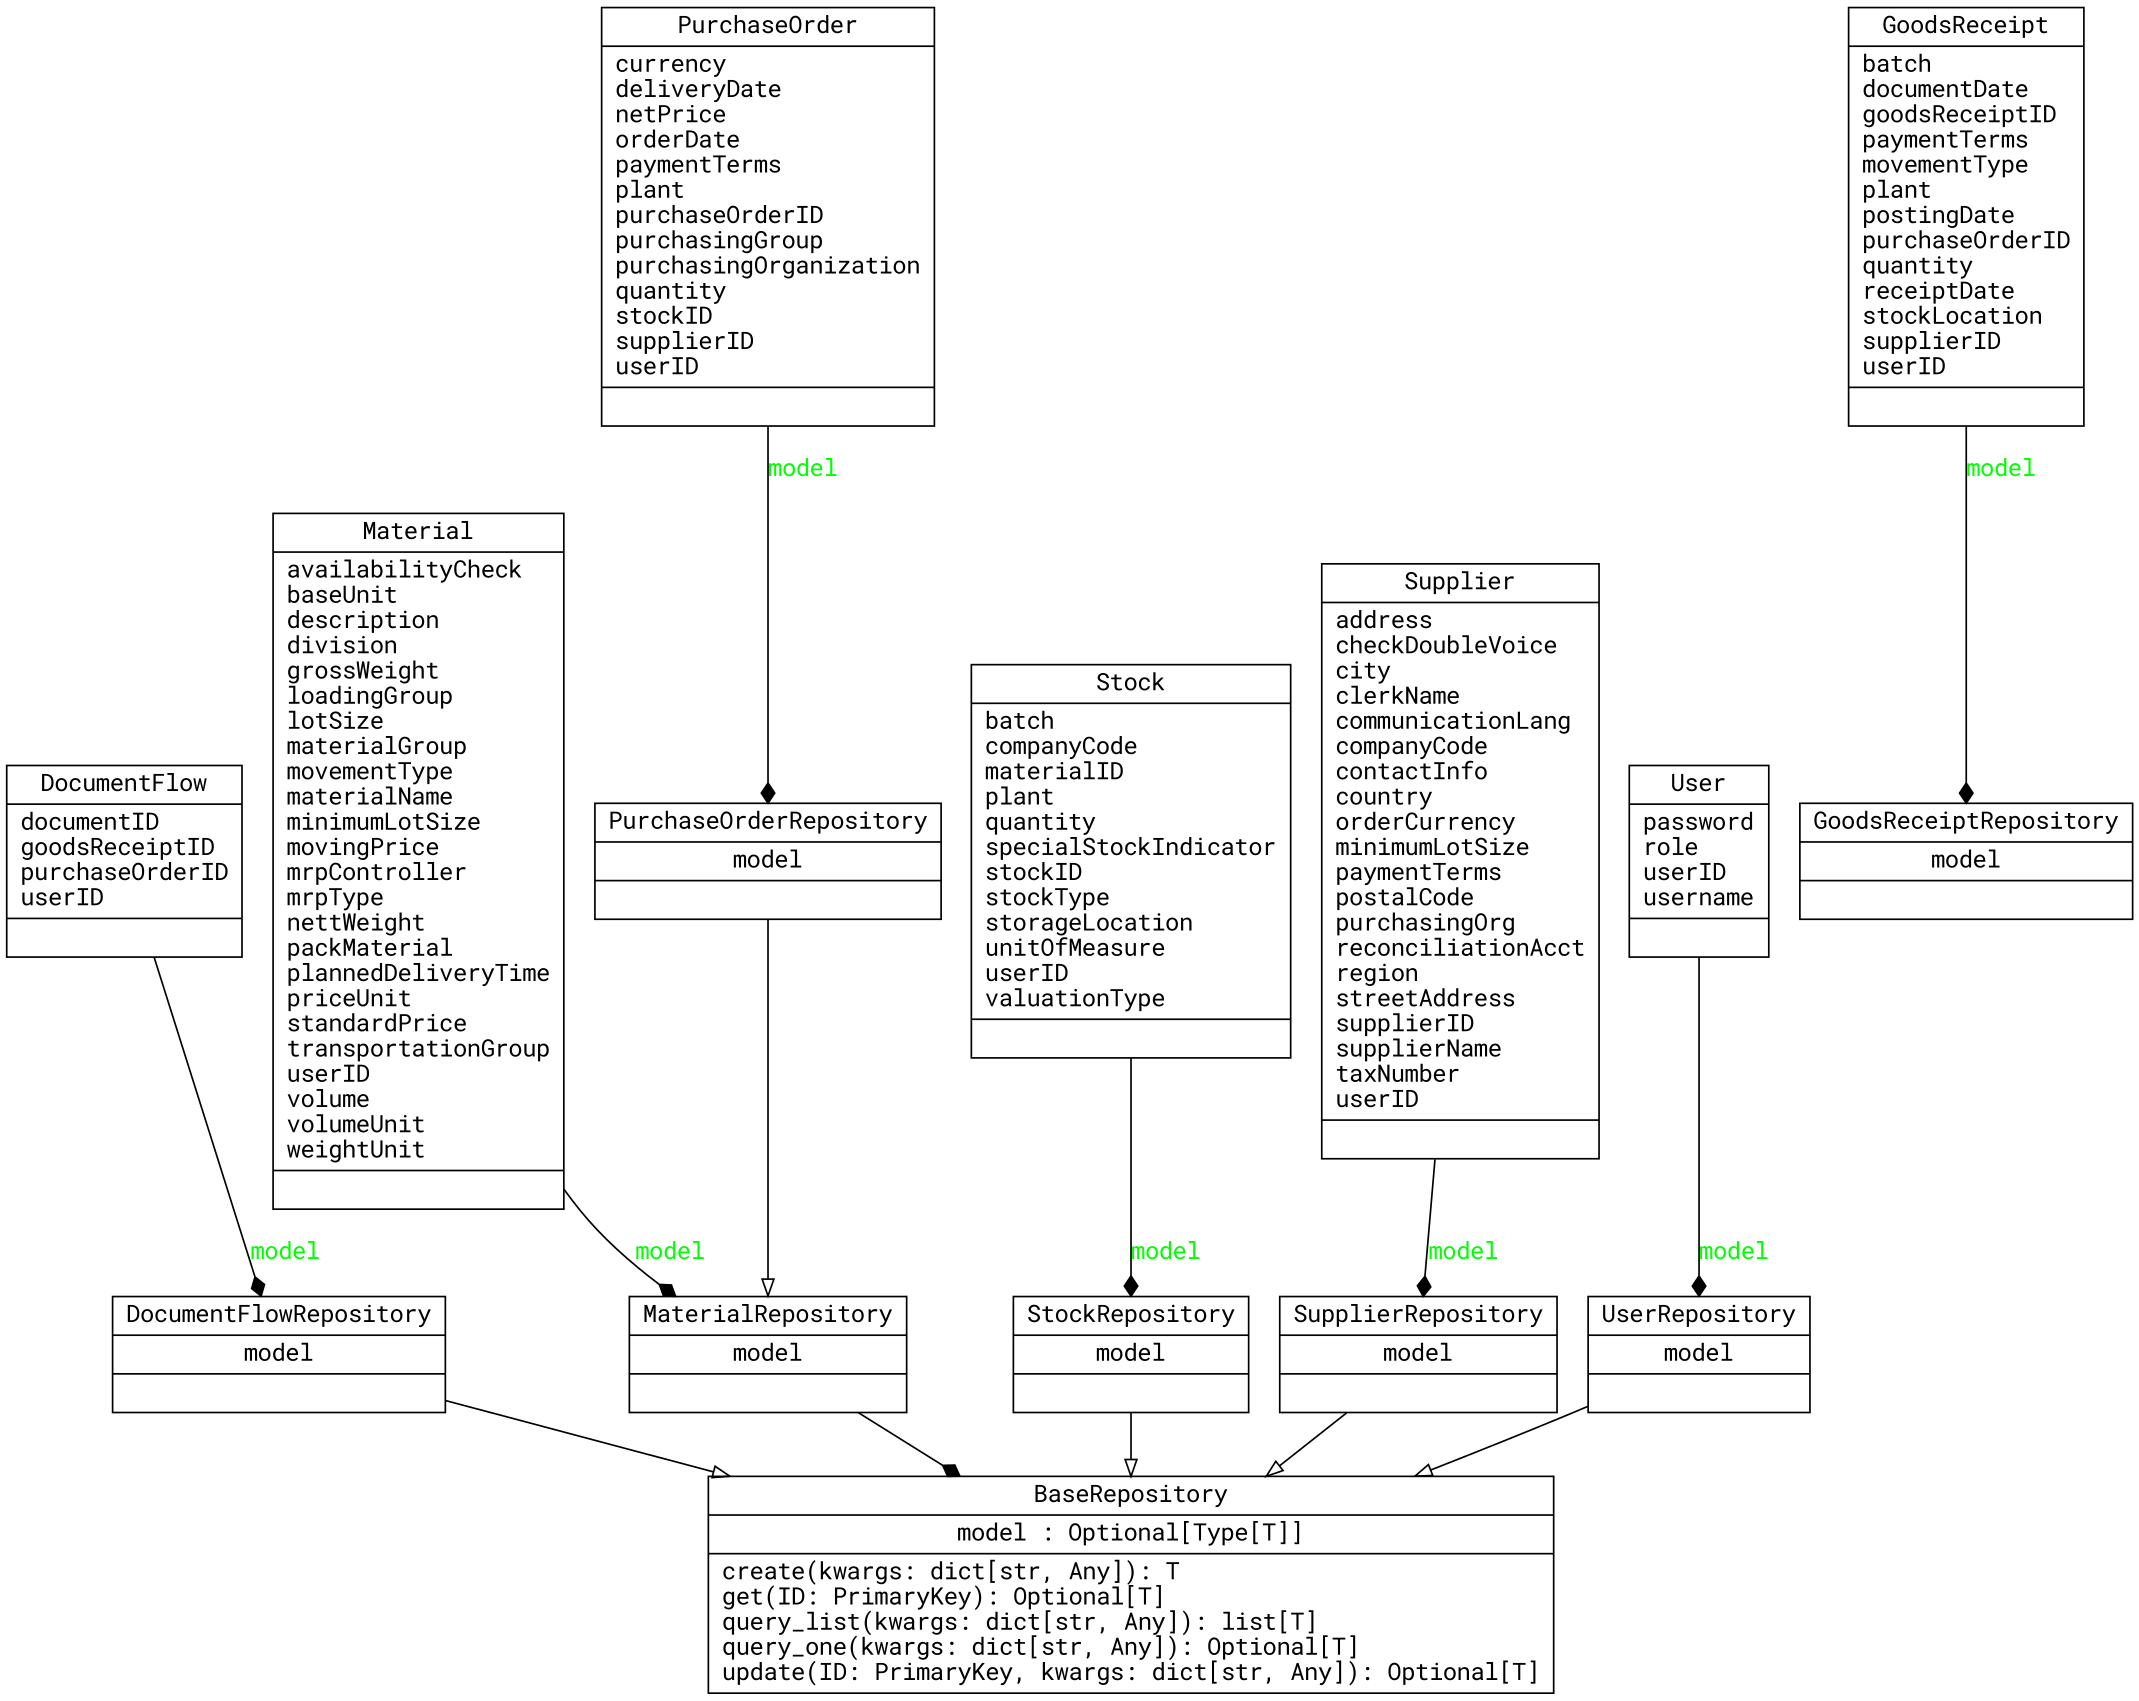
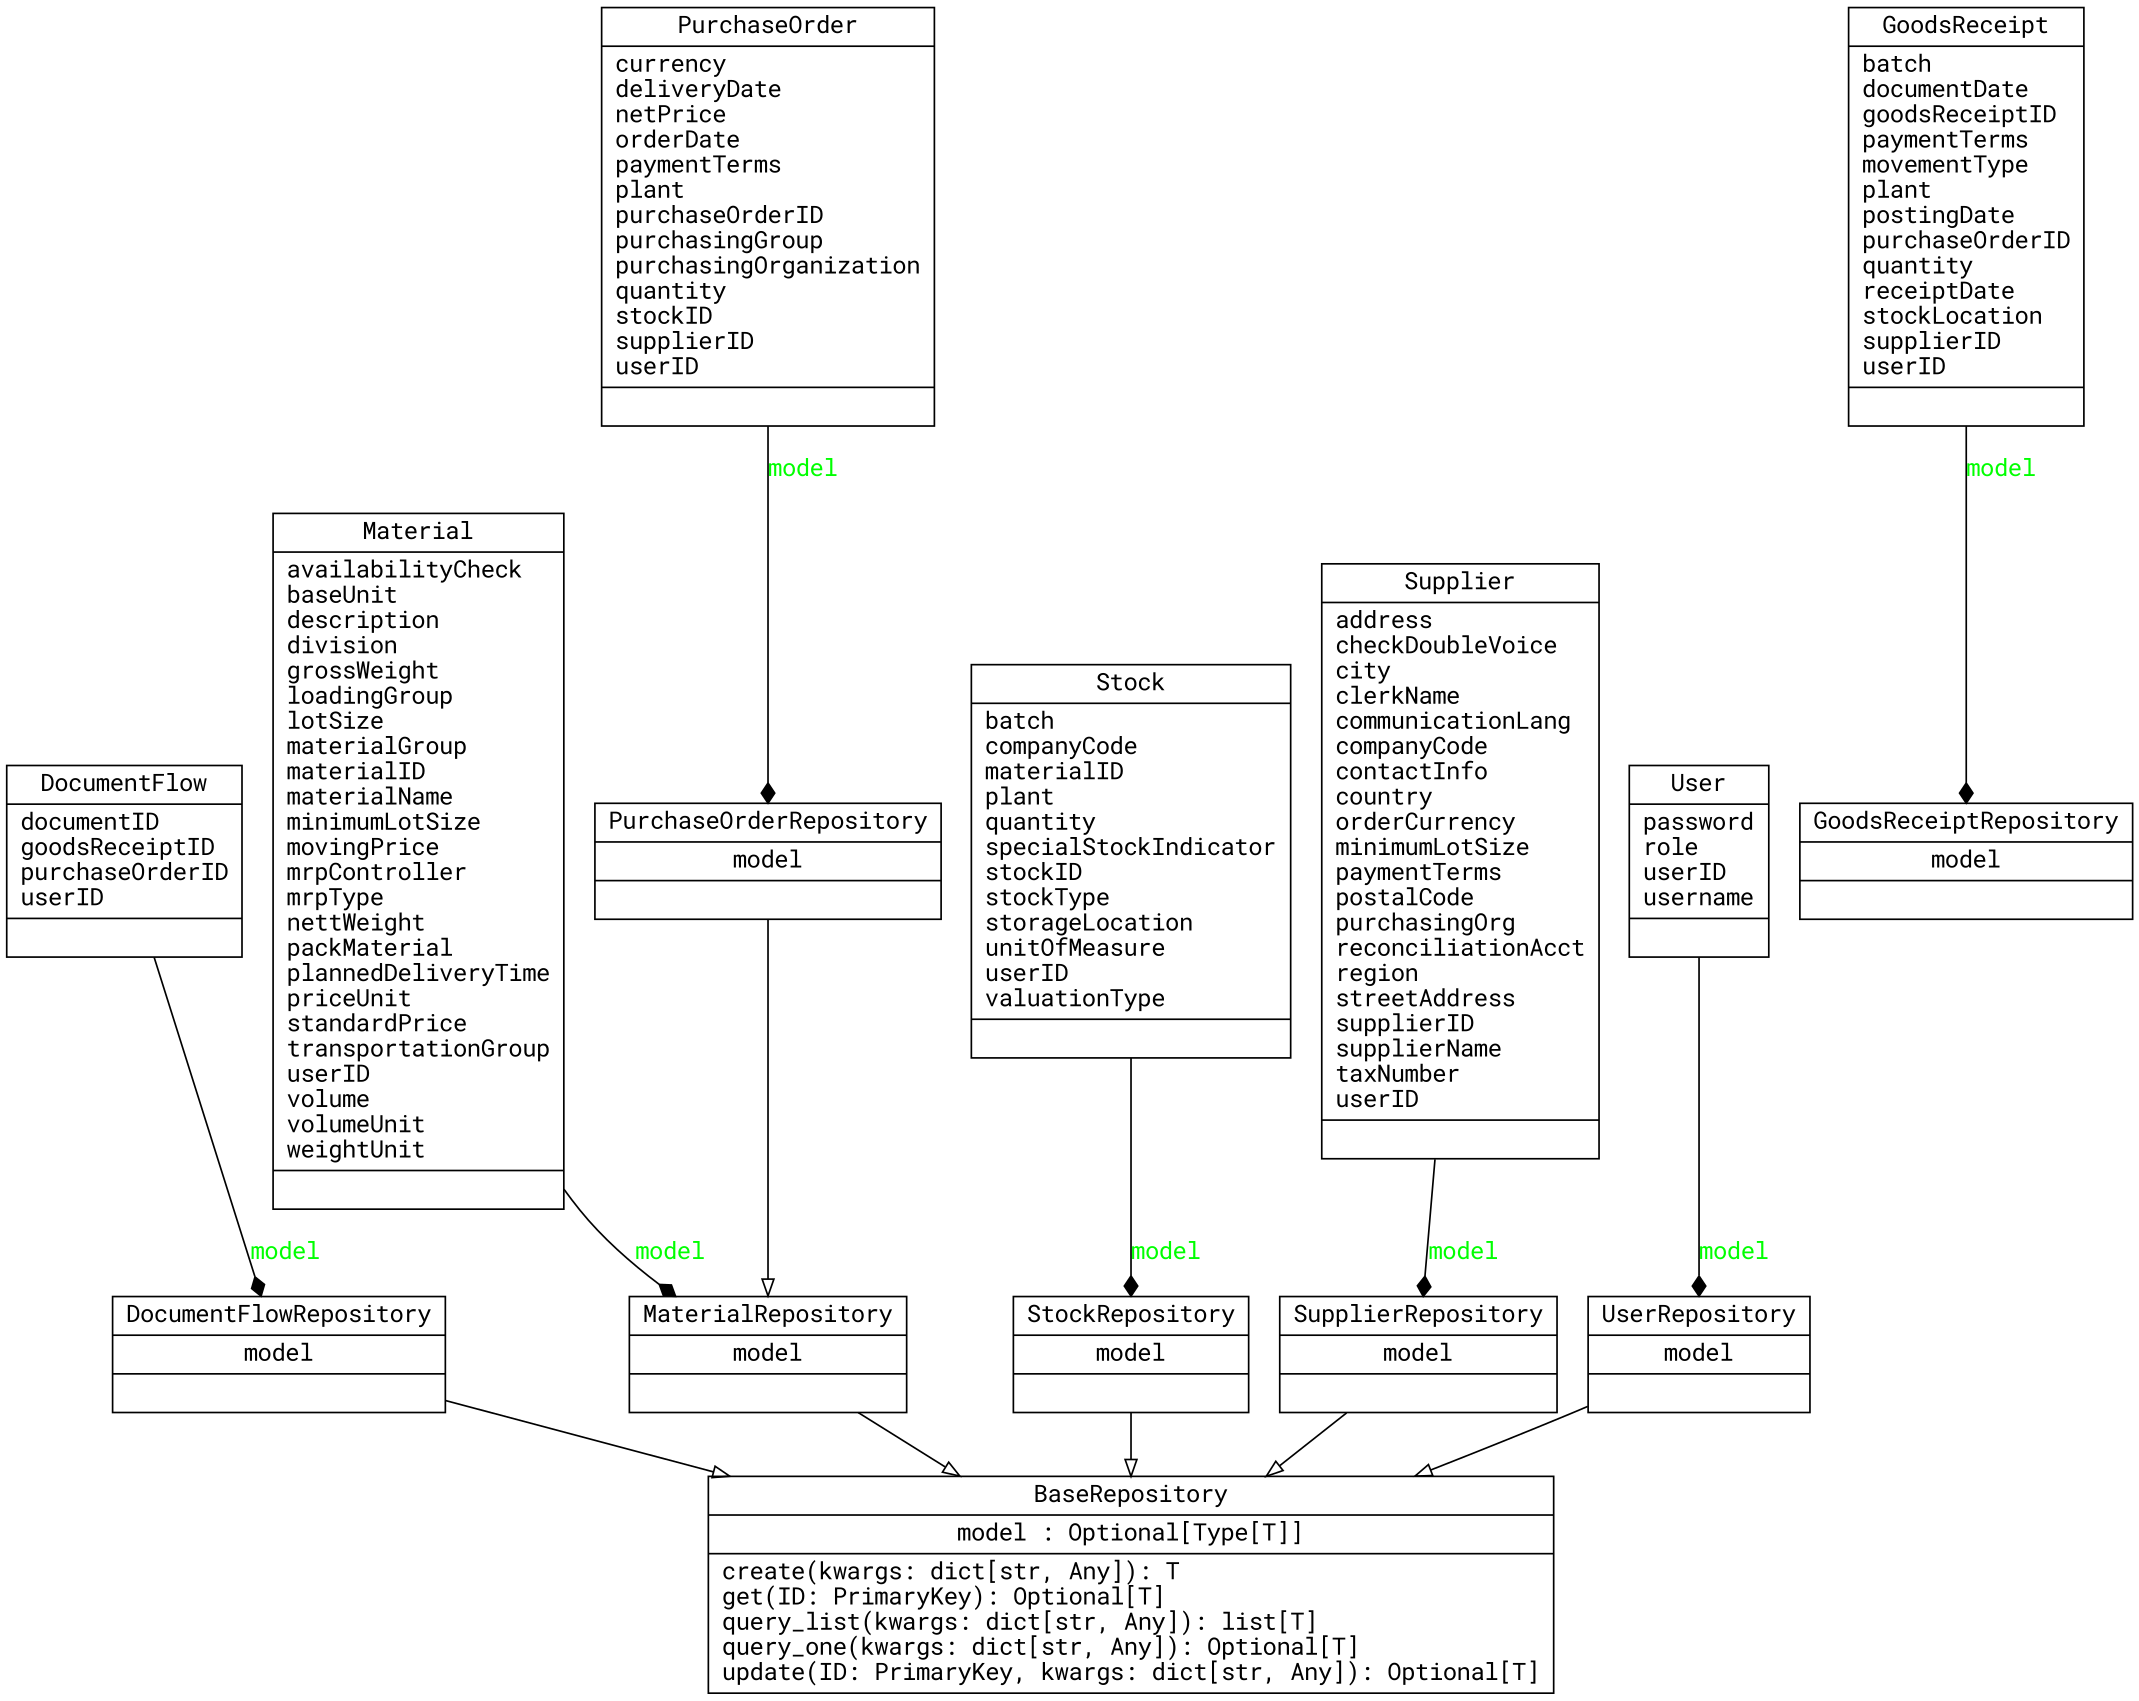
  digraph {
    fontname="Roboto Mono"
    node [color=black fontcolor=black fontname="Roboto Mono" shape=record style=solid]
    edge [arrowhead=diamond arrowtail=none fontcolor=green fontname="Roboto Mono" style=solid]
    n1 [label=<{BaseRepository|model : Optional[Type[T]]<br ALIGN="LEFT"/>|create(kwargs: dict[str, Any]): T<br ALIGN="LEFT"/>get(ID: PrimaryKey): Optional[T]<br ALIGN="LEFT"/>query_list(kwargs: dict[str, Any]): list[T]<br ALIGN="LEFT"/>query_one(kwargs: dict[str, Any]): Optional[T]<br ALIGN="LEFT"/>update(ID: PrimaryKey, kwargs: dict[str, Any]): Optional[T]<br ALIGN="LEFT"/>}>]
    n2 [label=<{DocumentFlow|documentID<br ALIGN="LEFT"/>goodsReceiptID<br ALIGN="LEFT"/>purchaseOrderID<br ALIGN="LEFT"/>userID<br ALIGN="LEFT"/>|}>]
    n3 [label=<{DocumentFlowRepository|model<br ALIGN="LEFT"/>|}>]
    n4 [label=<{GoodsReceipt|batch<br ALIGN="LEFT"/>documentDate<br ALIGN="LEFT"/>goodsReceiptID<br ALIGN="LEFT"/>paymentTerms<br ALIGN="LEFT"/>movementType<br ALIGN="LEFT"/>plant<br ALIGN="LEFT"/>postingDate<br ALIGN="LEFT"/>purchaseOrderID<br ALIGN="LEFT"/>quantity<br ALIGN="LEFT"/>receiptDate<br ALIGN="LEFT"/>stockLocation<br ALIGN="LEFT"/>supplierID<br ALIGN="LEFT"/>userID<br ALIGN="LEFT"/>|}>]
    n5 [label=<{GoodsReceiptRepository|model<br ALIGN="LEFT"/>|}>]
-   n6 [label=<{Material|availabilityCheck<br ALIGN="LEFT"/>baseUnit<br ALIGN="LEFT"/>description<br ALIGN="LEFT"/>division<br ALIGN="LEFT"/>grossWeight<br ALIGN="LEFT"/>loadingGroup<br ALIGN="LEFT"/>lotSize<br ALIGN="LEFT"/>materialGroup<br ALIGN="LEFT"/>movementType<br ALIGN="LEFT"/>materialName<br ALIGN="LEFT"/>minimumLotSize<br ALIGN="LEFT"/>movingPrice<br ALIGN="LEFT"/>mrpController<br ALIGN="LEFT"/>mrpType<br ALIGN="LEFT"/>nettWeight<br ALIGN="LEFT"/>packMaterial<br ALIGN="LEFT"/>plannedDeliveryTime<br ALIGN="LEFT"/>priceUnit<br ALIGN="LEFT"/>standardPrice<br ALIGN="LEFT"/>transportationGroup<br ALIGN="LEFT"/>userID<br ALIGN="LEFT"/>volume<br ALIGN="LEFT"/>volumeUnit<br ALIGN="LEFT"/>weightUnit<br ALIGN="LEFT"/>|}>]
+   n6 [label=<{Material|availabilityCheck<br ALIGN="LEFT"/>baseUnit<br ALIGN="LEFT"/>description<br ALIGN="LEFT"/>division<br ALIGN="LEFT"/>grossWeight<br ALIGN="LEFT"/>loadingGroup<br ALIGN="LEFT"/>lotSize<br ALIGN="LEFT"/>materialGroup<br ALIGN="LEFT"/>materialID<br ALIGN="LEFT"/>materialName<br ALIGN="LEFT"/>minimumLotSize<br ALIGN="LEFT"/>movingPrice<br ALIGN="LEFT"/>mrpController<br ALIGN="LEFT"/>mrpType<br ALIGN="LEFT"/>nettWeight<br ALIGN="LEFT"/>packMaterial<br ALIGN="LEFT"/>plannedDeliveryTime<br ALIGN="LEFT"/>priceUnit<br ALIGN="LEFT"/>standardPrice<br ALIGN="LEFT"/>transportationGroup<br ALIGN="LEFT"/>userID<br ALIGN="LEFT"/>volume<br ALIGN="LEFT"/>volumeUnit<br ALIGN="LEFT"/>weightUnit<br ALIGN="LEFT"/>|}>]
    n7 [label=<{MaterialRepository|model<br ALIGN="LEFT"/>|}>]
    n8 [label=<{PurchaseOrder|currency<br ALIGN="LEFT"/>deliveryDate<br ALIGN="LEFT"/>netPrice<br ALIGN="LEFT"/>orderDate<br ALIGN="LEFT"/>paymentTerms<br ALIGN="LEFT"/>plant<br ALIGN="LEFT"/>purchaseOrderID<br ALIGN="LEFT"/>purchasingGroup<br ALIGN="LEFT"/>purchasingOrganization<br ALIGN="LEFT"/>quantity<br ALIGN="LEFT"/>stockID<br ALIGN="LEFT"/>supplierID<br ALIGN="LEFT"/>userID<br ALIGN="LEFT"/>|}>]
    n9 [label=<{PurchaseOrderRepository|model<br ALIGN="LEFT"/>|}>]
    n10 [label=<{Stock|batch<br ALIGN="LEFT"/>companyCode<br ALIGN="LEFT"/>materialID<br ALIGN="LEFT"/>plant<br ALIGN="LEFT"/>quantity<br ALIGN="LEFT"/>specialStockIndicator<br ALIGN="LEFT"/>stockID<br ALIGN="LEFT"/>stockType<br ALIGN="LEFT"/>storageLocation<br ALIGN="LEFT"/>unitOfMeasure<br ALIGN="LEFT"/>userID<br ALIGN="LEFT"/>valuationType<br ALIGN="LEFT"/>|}>]
    n11 [label=<{StockRepository|model<br ALIGN="LEFT"/>|}>]
    n12 [label=<{Supplier|address<br ALIGN="LEFT"/>checkDoubleVoice<br ALIGN="LEFT"/>city<br ALIGN="LEFT"/>clerkName<br ALIGN="LEFT"/>communicationLang<br ALIGN="LEFT"/>companyCode<br ALIGN="LEFT"/>contactInfo<br ALIGN="LEFT"/>country<br ALIGN="LEFT"/>orderCurrency<br ALIGN="LEFT"/>minimumLotSize<br ALIGN="LEFT"/>paymentTerms<br ALIGN="LEFT"/>postalCode<br ALIGN="LEFT"/>purchasingOrg<br ALIGN="LEFT"/>reconciliationAcct<br ALIGN="LEFT"/>region<br ALIGN="LEFT"/>streetAddress<br ALIGN="LEFT"/>supplierID<br ALIGN="LEFT"/>supplierName<br ALIGN="LEFT"/>taxNumber<br ALIGN="LEFT"/>userID<br ALIGN="LEFT"/>|}>]
    n13 [label=<{SupplierRepository|model<br ALIGN="LEFT"/>|}>]
    n14 [label=<{User|password<br ALIGN="LEFT"/>role<br ALIGN="LEFT"/>userID<br ALIGN="LEFT"/>username<br ALIGN="LEFT"/>|}>]
    n15 [label=<{UserRepository|model<br ALIGN="LEFT"/>|}>]
    n2 -> n3 [label=model]
    n3 -> n1 [arrowhead=empty fontcolor="" style=""]
    n4 -> n5 [label=model]
    n6 -> n7 [label=model]
-   n7 -> n1 [fontcolor="" style=""]
+   n7 -> n1 [arrowhead=empty fontcolor="" style=""]
    n8 -> n9 [label=model]
    n9 -> n7 [arrowhead=empty fontcolor="" style=""]
    n10 -> n11 [label=model]
    n11 -> n1 [arrowhead=empty fontcolor="" style=""]
    n12 -> n13 [label=model]
    n13 -> n1 [arrowhead=empty fontcolor="" style=""]
    n14 -> n15 [label=model]
    n15 -> n1 [arrowhead=empty fontcolor="" style=""]
  }
